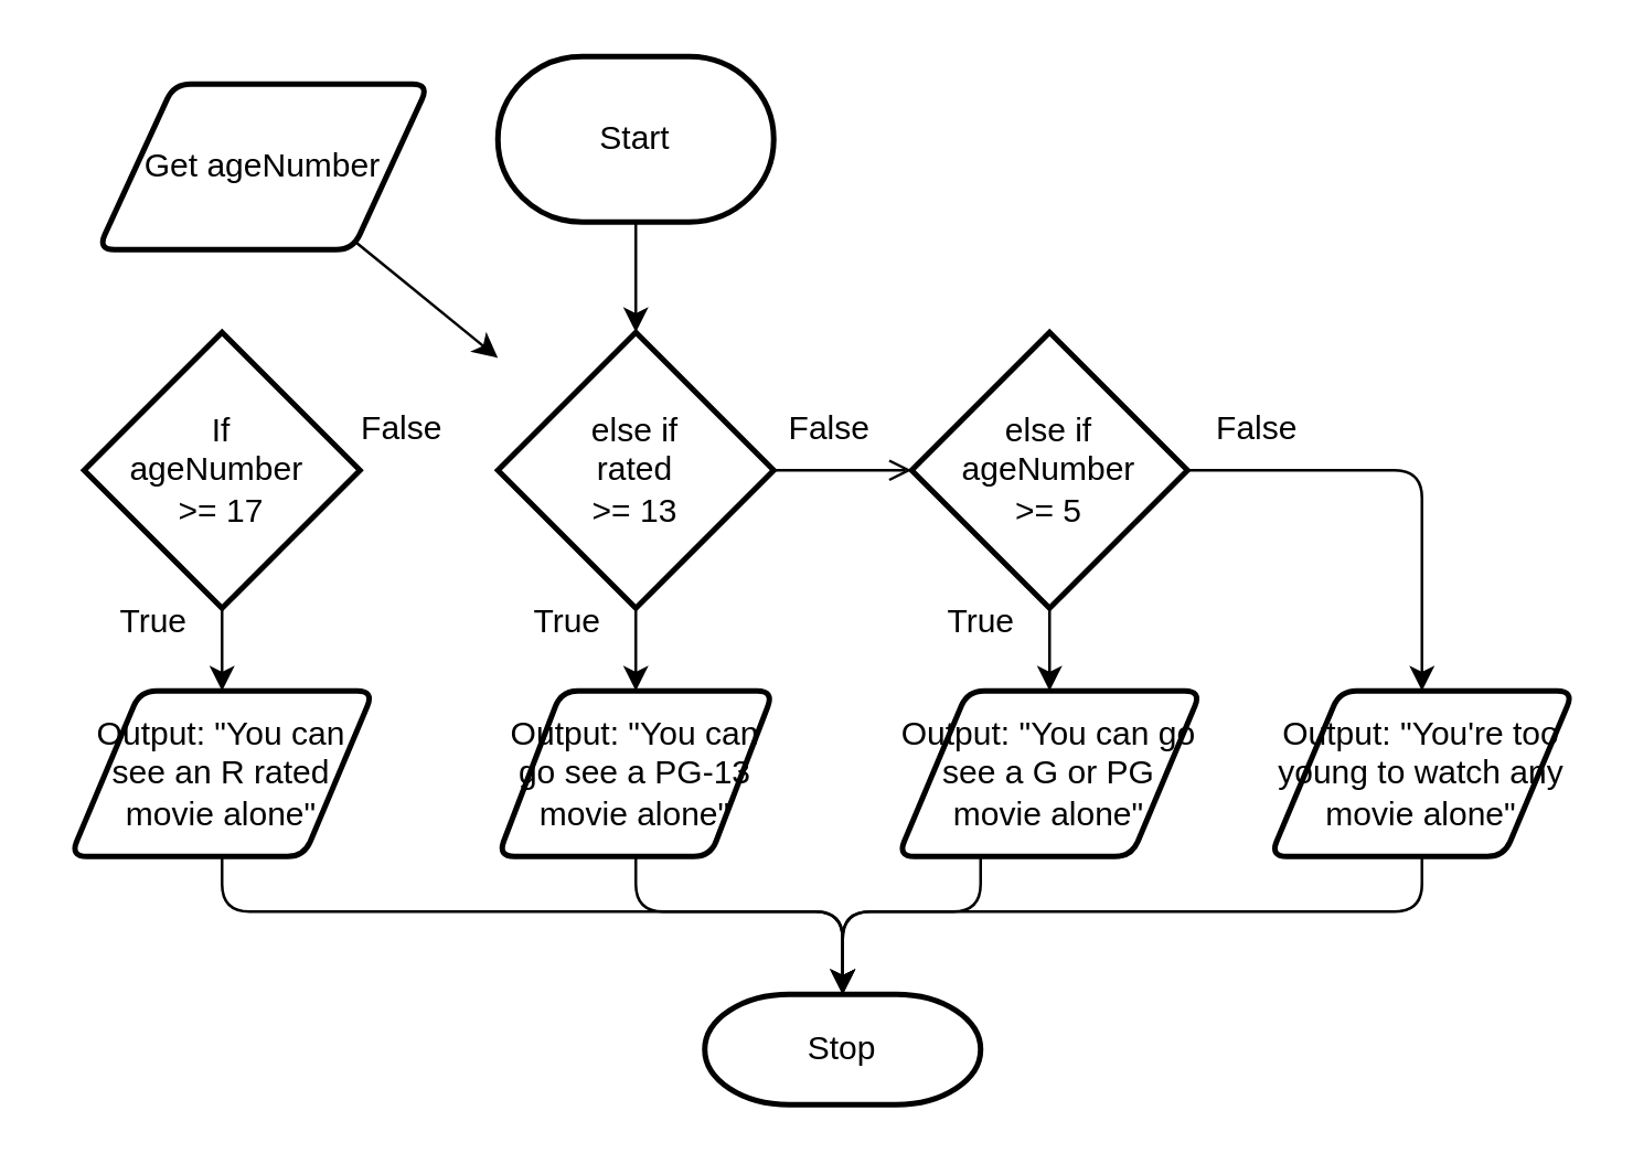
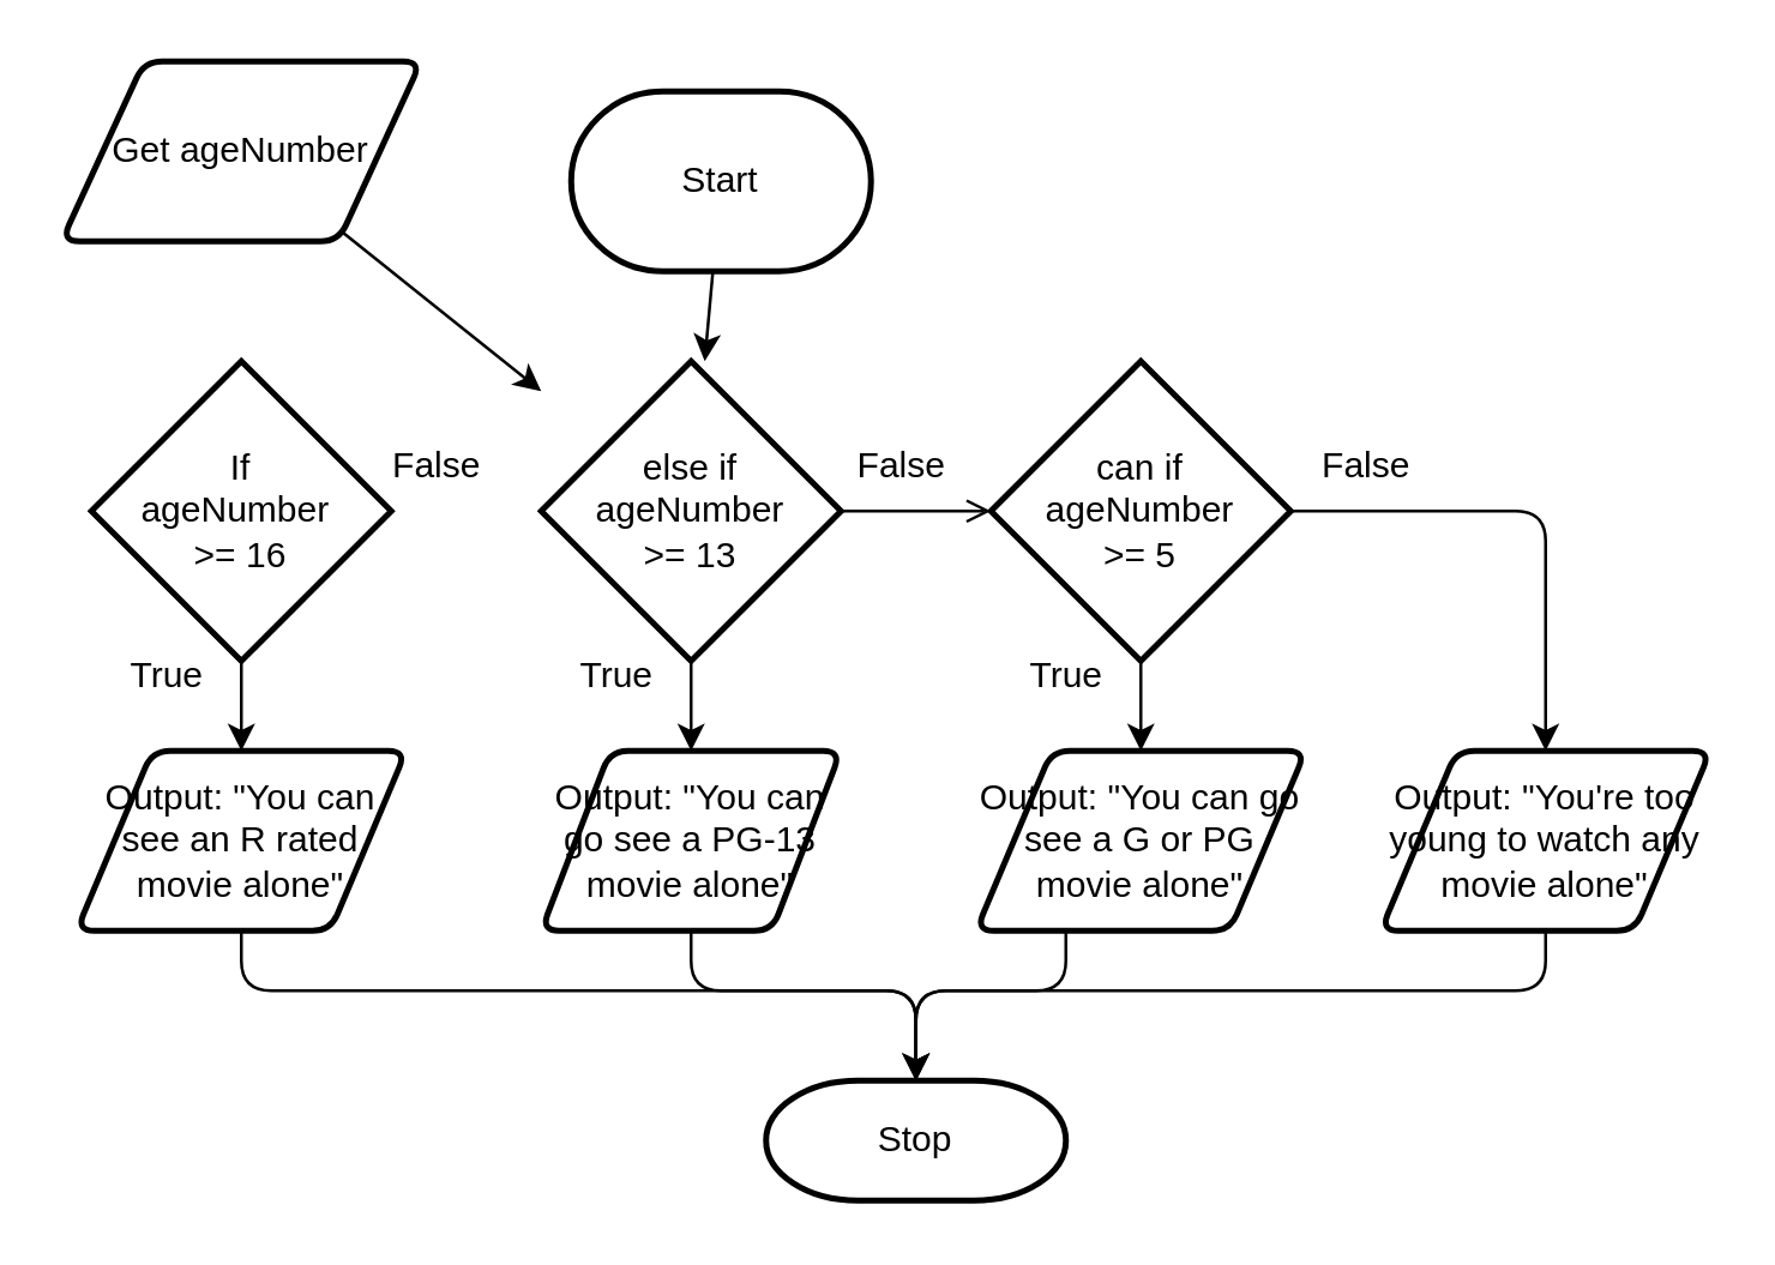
  <mxCell id="0" />
  <mxCell id="1" parent="0" />
  <mxCell id="2" style="edgeStyle=none;html=1;" parent="1" source="3" target="11" edge="1"><mxGeometry relative="1" as="geometry" /></mxCell>
- <mxCell id="3" value="Start" style="strokeWidth=2;html=1;shape=mxgraph.flowchart.terminator;whiteSpace=wrap;" parent="1" vertex="1"><mxGeometry x="180" y="20" width="100" height="60" as="geometry" /></mxCell>
+ <mxCell id="3" value="Start" style="strokeWidth=2;html=1;shape=mxgraph.flowchart.terminator;whiteSpace=wrap;" parent="1" vertex="1"><mxGeometry x="190" y="30" width="100" height="60" as="geometry" /></mxCell>
  <mxCell id="4" value="Stop" style="strokeWidth=2;html=1;shape=mxgraph.flowchart.terminator;whiteSpace=wrap;" parent="1" vertex="1"><mxGeometry x="255" y="360" width="100" height="40" as="geometry" /></mxCell>
- <mxCell id="5" value="Get ageNumber" style="shape=parallelogram;html=1;strokeWidth=2;perimeter=parallelogramPerimeter;whiteSpace=wrap;rounded=1;arcSize=12;size=0.23;" parent="1" vertex="1"><mxGeometry x="35" y="30" width="120" height="60" as="geometry" /></mxCell>
+ <mxCell id="5" value="Get ageNumber" style="shape=parallelogram;html=1;strokeWidth=2;perimeter=parallelogramPerimeter;whiteSpace=wrap;rounded=1;arcSize=12;size=0.23;" parent="1" vertex="1"><mxGeometry x="20" y="20" width="120" height="60" as="geometry" /></mxCell>
  <mxCell id="6" style="edgeStyle=none;html=1;entryX=0.5;entryY=0;entryDx=0;entryDy=0;" parent="1" source="7" target="9" edge="1"><mxGeometry relative="1" as="geometry" /></mxCell>
- <mxCell id="7" value="If&lt;div&gt;&lt;div&gt;ageNumber&amp;nbsp;&lt;/div&gt;&lt;div&gt;&amp;gt;= 17&lt;/div&gt;&lt;/div&gt;" style="strokeWidth=2;html=1;shape=mxgraph.flowchart.decision;whiteSpace=wrap;" parent="1" vertex="1"><mxGeometry x="30" y="120" width="100" height="100" as="geometry" /></mxCell>
+ <mxCell id="7" value="If&lt;div&gt;&lt;div&gt;ageNumber&amp;nbsp;&lt;/div&gt;&lt;div&gt;&amp;gt;= 16&lt;/div&gt;&lt;/div&gt;" style="strokeWidth=2;html=1;shape=mxgraph.flowchart.decision;whiteSpace=wrap;" parent="1" vertex="1"><mxGeometry x="30" y="120" width="100" height="100" as="geometry" /></mxCell>
  <mxCell id="8" style="edgeStyle=none;html=1;" parent="1" source="5" target="11" edge="1"><mxGeometry relative="1" as="geometry" /></mxCell>
  <mxCell id="9" value="Output: &quot;You can see an R rated movie alone&quot;" style="shape=parallelogram;html=1;strokeWidth=2;perimeter=parallelogramPerimeter;whiteSpace=wrap;rounded=1;arcSize=12;size=0.23;" parent="1" vertex="1"><mxGeometry x="25" y="250" width="110" height="60" as="geometry" /></mxCell>
  <mxCell id="10" style="edgeStyle=none;html=1;entryX=0.5;entryY=0;entryDx=0;entryDy=0;" parent="1" source="11" target="12" edge="1"><mxGeometry relative="1" as="geometry" /></mxCell>
- <mxCell id="11" value="else if&lt;div&gt;rated&lt;/div&gt;&lt;div&gt;&amp;gt;= 13&lt;/div&gt;" style="strokeWidth=2;html=1;shape=mxgraph.flowchart.decision;whiteSpace=wrap;" parent="1" vertex="1"><mxGeometry x="180" y="120" width="100" height="100" as="geometry" /></mxCell>
+ <mxCell id="11" value="else if&lt;div&gt;ageNumber&lt;/div&gt;&lt;div&gt;&amp;gt;= 13&lt;/div&gt;" style="strokeWidth=2;html=1;shape=mxgraph.flowchart.decision;whiteSpace=wrap;" parent="1" vertex="1"><mxGeometry x="180" y="120" width="100" height="100" as="geometry" /></mxCell>
  <mxCell id="12" value="Output: &quot;You can go see a PG-13 movie alone&quot;" style="shape=parallelogram;html=1;strokeWidth=2;perimeter=parallelogramPerimeter;whiteSpace=wrap;rounded=1;arcSize=12;size=0.23;" parent="1" vertex="1"><mxGeometry x="180" y="250" width="100" height="60" as="geometry" /></mxCell>
  <mxCell id="13" value="Output: &quot;You can go see a G or PG movie alone&quot;" style="shape=parallelogram;html=1;strokeWidth=2;perimeter=parallelogramPerimeter;whiteSpace=wrap;rounded=1;arcSize=12;size=0.23;" parent="1" vertex="1"><mxGeometry x="325" y="250" width="110" height="60" as="geometry" /></mxCell>
  <mxCell id="14" style="edgeStyle=orthogonalEdgeStyle;html=1;entryX=0.5;entryY=0;entryDx=0;entryDy=0;entryPerimeter=0;" parent="1" source="9" target="4" edge="1"><mxGeometry relative="1" as="geometry"><Array as="points"><mxPoint x="80" y="330" /><mxPoint x="305" y="330" /></Array></mxGeometry></mxCell>
  <mxCell id="15" style="edgeStyle=orthogonalEdgeStyle;html=1;entryX=0.5;entryY=0;entryDx=0;entryDy=0;entryPerimeter=0;" parent="1" source="12" target="4" edge="1"><mxGeometry relative="1" as="geometry"><Array as="points"><mxPoint x="230" y="330" /><mxPoint x="305" y="330" /></Array></mxGeometry></mxCell>
  <mxCell id="16" style="edgeStyle=orthogonalEdgeStyle;html=1;entryX=0.5;entryY=0;entryDx=0;entryDy=0;entryPerimeter=0;" parent="1" source="13" target="4" edge="1"><mxGeometry relative="1" as="geometry"><Array as="points"><mxPoint x="355" y="330" /><mxPoint x="305" y="330" /></Array></mxGeometry></mxCell>
  <mxCell id="17" value="True" style="text;html=1;align=center;verticalAlign=middle;resizable=0;points=[];autosize=1;strokeColor=none;fillColor=none;" parent="1" vertex="1"><mxGeometry x="30" y="210" width="50" height="30" as="geometry" /></mxCell>
  <mxCell id="18" value="True" style="text;html=1;align=center;verticalAlign=middle;resizable=0;points=[];autosize=1;strokeColor=none;fillColor=none;" parent="1" vertex="1"><mxGeometry x="180" y="210" width="50" height="30" as="geometry" /></mxCell>
  <mxCell id="19" value="False" style="text;html=1;align=center;verticalAlign=middle;resizable=0;points=[];autosize=1;strokeColor=none;fillColor=none;" parent="1" vertex="1"><mxGeometry x="120" y="140" width="50" height="30" as="geometry" /></mxCell>
  <mxCell id="20" value="False" style="text;html=1;align=center;verticalAlign=middle;resizable=0;points=[];autosize=1;strokeColor=none;fillColor=none;" parent="1" vertex="1"><mxGeometry x="275" y="140" width="50" height="30" as="geometry" /></mxCell>
  <mxCell id="21" style="edgeStyle=none;html=1;entryX=0.5;entryY=0;entryDx=0;entryDy=0;" edge="1" parent="1" source="23" target="13"><mxGeometry relative="1" as="geometry" /></mxCell>
  <mxCell id="22" style="edgeStyle=orthogonalEdgeStyle;html=1;entryX=0.5;entryY=0;entryDx=0;entryDy=0;" edge="1" parent="1" source="23" target="25"><mxGeometry relative="1" as="geometry" /></mxCell>
- <mxCell id="23" value="else if&lt;div&gt;ageNumber&lt;/div&gt;&lt;div&gt;&amp;gt;= 5&lt;/div&gt;" style="strokeWidth=2;html=1;shape=mxgraph.flowchart.decision;whiteSpace=wrap;" vertex="1" parent="1"><mxGeometry x="330" y="120" width="100" height="100" as="geometry" /></mxCell>
+ <mxCell id="23" value="can if&lt;div&gt;ageNumber&lt;/div&gt;&lt;div&gt;&amp;gt;= 5&lt;/div&gt;" style="strokeWidth=2;html=1;shape=mxgraph.flowchart.decision;whiteSpace=wrap;" vertex="1" parent="1"><mxGeometry x="330" y="120" width="100" height="100" as="geometry" /></mxCell>
  <mxCell id="24" style="edgeStyle=none;html=1;entryX=0;entryY=0.5;entryDx=0;entryDy=0;entryPerimeter=0;endArrow=open;" edge="1" parent="1" source="11" target="23"><mxGeometry relative="1" as="geometry" /></mxCell>
  <mxCell id="25" value="Output: &quot;You're too young to watch any movie alone&quot;" style="shape=parallelogram;html=1;strokeWidth=2;perimeter=parallelogramPerimeter;whiteSpace=wrap;rounded=1;arcSize=12;size=0.23;" vertex="1" parent="1"><mxGeometry x="460" y="250" width="110" height="60" as="geometry" /></mxCell>
  <mxCell id="26" value="False" style="text;html=1;align=center;verticalAlign=middle;resizable=0;points=[];autosize=1;strokeColor=none;fillColor=none;" vertex="1" parent="1"><mxGeometry x="430" y="140" width="50" height="30" as="geometry" /></mxCell>
  <mxCell id="27" value="True" style="text;html=1;align=center;verticalAlign=middle;resizable=0;points=[];autosize=1;strokeColor=none;fillColor=none;" vertex="1" parent="1"><mxGeometry x="330" y="210" width="50" height="30" as="geometry" /></mxCell>
  <mxCell id="28" style="edgeStyle=orthogonalEdgeStyle;html=1;entryX=0.5;entryY=0;entryDx=0;entryDy=0;entryPerimeter=0;" edge="1" parent="1" source="25" target="4"><mxGeometry relative="1" as="geometry"><Array as="points"><mxPoint x="515" y="330" /><mxPoint x="305" y="330" /></Array></mxGeometry></mxCell>
